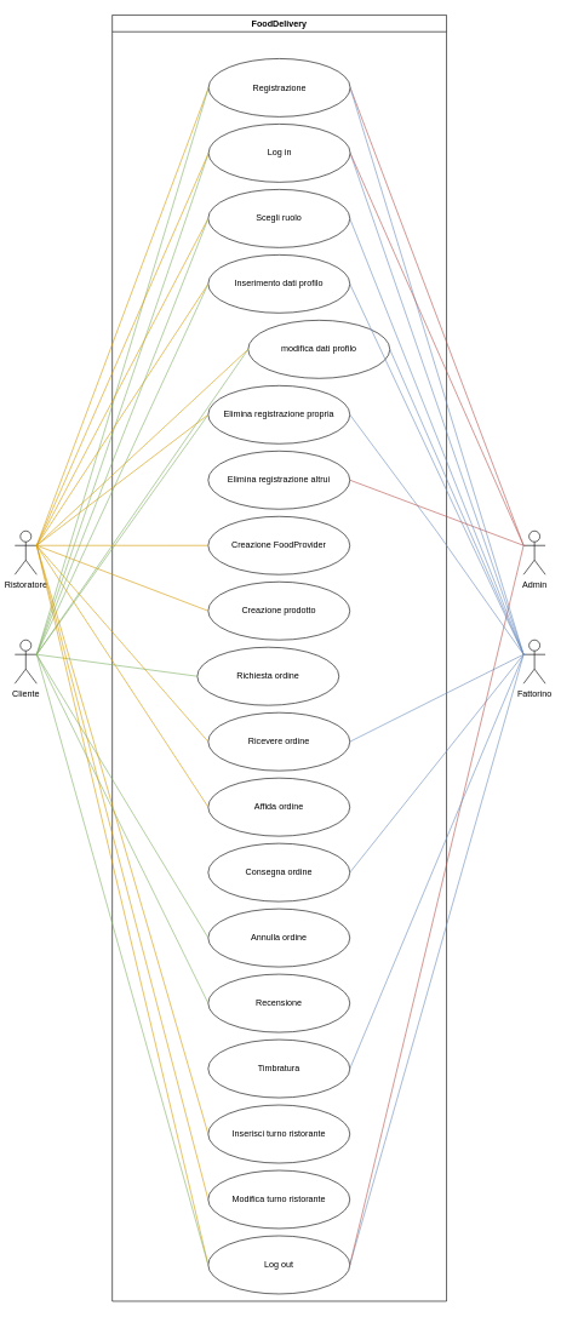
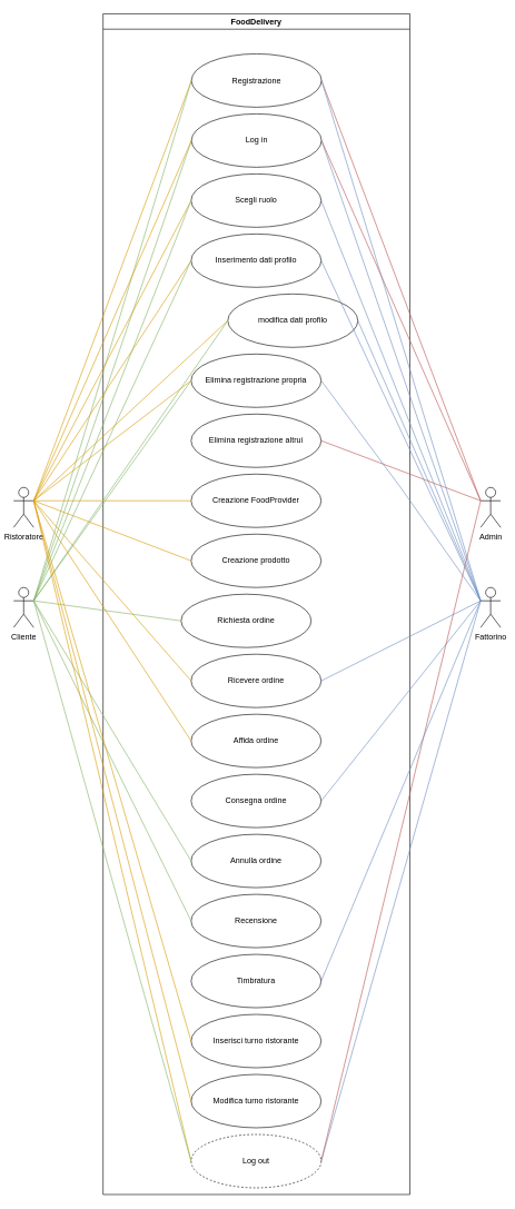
  <mxCell id="0" />
  <mxCell id="1" parent="0" />
  <mxCell id="2" value="FoodDelivery&lt;br&gt;" style="swimlane;whiteSpace=wrap;html=1;" vertex="1" parent="1"><mxGeometry x="154" y="20" width="460" height="1770" as="geometry" /></mxCell>
  <mxCell id="3" value="Registrazione" style="ellipse;whiteSpace=wrap;html=1;" vertex="1" parent="2"><mxGeometry x="132.5" y="60" width="195" height="80" as="geometry" /></mxCell>
  <mxCell id="4" value="Log in" style="ellipse;whiteSpace=wrap;html=1;" vertex="1" parent="2"><mxGeometry x="132.5" y="150" width="195" height="80" as="geometry" /></mxCell>
  <mxCell id="5" value="Inserimento dati profilo" style="ellipse;whiteSpace=wrap;html=1;" vertex="1" parent="2"><mxGeometry x="132" y="330" width="195" height="80" as="geometry" /></mxCell>
  <mxCell id="6" value="modifica dati profilo" style="ellipse;whiteSpace=wrap;html=1;" vertex="1" parent="2"><mxGeometry x="187" y="420" width="195" height="80" as="geometry" /></mxCell>
  <mxCell id="7" value="Elimina registrazione propria" style="ellipse;whiteSpace=wrap;html=1;" vertex="1" parent="2"><mxGeometry x="132" y="510" width="195" height="80" as="geometry" /></mxCell>
  <mxCell id="8" value="Elimina registrazione altrui" style="ellipse;whiteSpace=wrap;html=1;" vertex="1" parent="2"><mxGeometry x="132" y="600" width="195" height="80" as="geometry" /></mxCell>
  <mxCell id="9" value="Creazione FoodProvider" style="ellipse;whiteSpace=wrap;html=1;" vertex="1" parent="2"><mxGeometry x="132" y="690" width="195" height="80" as="geometry" /></mxCell>
  <mxCell id="10" value="Creazione prodotto" style="ellipse;whiteSpace=wrap;html=1;" vertex="1" parent="2"><mxGeometry x="132" y="780" width="195" height="80" as="geometry" /></mxCell>
  <mxCell id="11" value="Richiesta ordine" style="ellipse;whiteSpace=wrap;html=1;" vertex="1" parent="2"><mxGeometry x="117" y="870" width="195" height="80" as="geometry" /></mxCell>
  <mxCell id="12" value="Ricevere ordine" style="ellipse;whiteSpace=wrap;html=1;" vertex="1" parent="2"><mxGeometry x="132" y="960" width="195" height="80" as="geometry" /></mxCell>
  <mxCell id="13" value="Consegna ordine" style="ellipse;whiteSpace=wrap;html=1;" vertex="1" parent="2"><mxGeometry x="132" y="1140" width="195" height="80" as="geometry" /></mxCell>
  <mxCell id="14" value="Affida ordine" style="ellipse;whiteSpace=wrap;html=1;" vertex="1" parent="2"><mxGeometry x="132" y="1050" width="195" height="80" as="geometry" /></mxCell>
  <mxCell id="15" value="Annulla ordine" style="ellipse;whiteSpace=wrap;html=1;" vertex="1" parent="2"><mxGeometry x="132" y="1230" width="195" height="80" as="geometry" /></mxCell>
  <mxCell id="16" value="Recensione&lt;br&gt;" style="ellipse;whiteSpace=wrap;html=1;" vertex="1" parent="2"><mxGeometry x="132" y="1320" width="195" height="80" as="geometry" /></mxCell>
- <mxCell id="17" value="Log out" style="ellipse;whiteSpace=wrap;html=1;" vertex="1" parent="2"><mxGeometry x="132" y="1680" width="195" height="80" as="geometry" /></mxCell>
+ <mxCell id="17" value="Log out" style="ellipse;whiteSpace=wrap;html=1;dashed=1;" vertex="1" parent="2"><mxGeometry x="132" y="1680" width="195" height="80" as="geometry" /></mxCell>
  <mxCell id="18" value="Timbratura" style="ellipse;whiteSpace=wrap;html=1;" vertex="1" parent="2"><mxGeometry x="132" y="1410" width="195" height="80" as="geometry" /></mxCell>
  <mxCell id="19" value="Inserisci turno ristorante" style="ellipse;whiteSpace=wrap;html=1;" vertex="1" parent="2"><mxGeometry x="132" y="1500" width="195" height="80" as="geometry" /></mxCell>
  <mxCell id="20" value="Modifica turno ristorante" style="ellipse;whiteSpace=wrap;html=1;" vertex="1" parent="2"><mxGeometry x="132" y="1590" width="195" height="80" as="geometry" /></mxCell>
  <mxCell id="21" value="Scegli ruolo" style="ellipse;whiteSpace=wrap;html=1;" vertex="1" parent="2"><mxGeometry x="132" y="240" width="195" height="80" as="geometry" /></mxCell>
  <mxCell id="22" value="Ristoratore" style="shape=umlActor;verticalLabelPosition=bottom;verticalAlign=top;html=1;outlineConnect=0;" vertex="1" parent="1"><mxGeometry x="20" y="730" width="30" height="60" as="geometry" /></mxCell>
  <mxCell id="23" value="Cliente" style="shape=umlActor;verticalLabelPosition=bottom;verticalAlign=top;html=1;outlineConnect=0;" vertex="1" parent="1"><mxGeometry x="20" y="880" width="30" height="60" as="geometry" /></mxCell>
  <mxCell id="24" value="Fattorino" style="shape=umlActor;verticalLabelPosition=bottom;verticalAlign=top;html=1;outlineConnect=0;" vertex="1" parent="1"><mxGeometry x="720" y="880" width="30" height="60" as="geometry" /></mxCell>
  <mxCell id="25" value="Admin" style="shape=umlActor;verticalLabelPosition=bottom;verticalAlign=top;html=1;outlineConnect=0;" vertex="1" parent="1"><mxGeometry x="720" y="730" width="30" height="60" as="geometry" /></mxCell>
  <mxCell id="26" value="" style="endArrow=none;html=1;rounded=0;entryX=0;entryY=0.5;entryDx=0;entryDy=0;exitX=1;exitY=0.333;exitDx=0;exitDy=0;exitPerimeter=0;fillColor=#ffe6cc;strokeColor=#d79b00;" edge="1" parent="1" source="22" target="3"><mxGeometry width="50" height="50" relative="1" as="geometry"><mxPoint x="14" y="230" as="sourcePoint" /><mxPoint x="64" y="180" as="targetPoint" /></mxGeometry></mxCell>
  <mxCell id="27" value="" style="endArrow=none;html=1;rounded=0;exitX=1;exitY=0.333;exitDx=0;exitDy=0;exitPerimeter=0;entryX=0;entryY=0.5;entryDx=0;entryDy=0;fillColor=#d5e8d4;strokeColor=#82b366;" edge="1" parent="1" source="23" target="3"><mxGeometry width="50" height="50" relative="1" as="geometry"><mxPoint x="74" y="220" as="sourcePoint" /><mxPoint x="124" y="170" as="targetPoint" /></mxGeometry></mxCell>
  <mxCell id="28" value="" style="endArrow=none;html=1;rounded=0;exitX=0;exitY=0.333;exitDx=0;exitDy=0;exitPerimeter=0;entryX=1;entryY=0.5;entryDx=0;entryDy=0;fillColor=#f8cecc;strokeColor=#b85450;" edge="1" parent="1" source="25" target="3"><mxGeometry width="50" height="50" relative="1" as="geometry"><mxPoint x="574" y="60" as="sourcePoint" /><mxPoint x="624" y="10" as="targetPoint" /></mxGeometry></mxCell>
  <mxCell id="29" value="" style="endArrow=none;html=1;rounded=0;entryX=0;entryY=0.333;entryDx=0;entryDy=0;entryPerimeter=0;exitX=1;exitY=0.5;exitDx=0;exitDy=0;fillColor=#dae8fc;strokeColor=#6c8ebf;" edge="1" parent="1" source="3" target="24"><mxGeometry width="50" height="50" relative="1" as="geometry"><mxPoint x="364" y="190" as="sourcePoint" /><mxPoint x="414" y="140" as="targetPoint" /></mxGeometry></mxCell>
  <mxCell id="30" value="" style="endArrow=none;html=1;rounded=0;entryX=0;entryY=0.5;entryDx=0;entryDy=0;fillColor=#d5e8d4;strokeColor=#82b366;exitX=1;exitY=0.333;exitDx=0;exitDy=0;exitPerimeter=0;" edge="1" parent="1" source="23" target="4"><mxGeometry width="50" height="50" relative="1" as="geometry"><mxPoint x="74" y="300" as="sourcePoint" /><mxPoint x="164" y="290" as="targetPoint" /></mxGeometry></mxCell>
  <mxCell id="31" value="" style="endArrow=none;html=1;rounded=0;exitX=1;exitY=0.333;exitDx=0;exitDy=0;exitPerimeter=0;entryX=0;entryY=0.5;entryDx=0;entryDy=0;fillColor=#ffe6cc;strokeColor=#d79b00;" edge="1" parent="1" source="22" target="4"><mxGeometry width="50" height="50" relative="1" as="geometry"><mxPoint x="24" y="210" as="sourcePoint" /><mxPoint x="74" y="160" as="targetPoint" /></mxGeometry></mxCell>
  <mxCell id="32" value="" style="endArrow=none;html=1;rounded=0;entryX=0;entryY=0.333;entryDx=0;entryDy=0;entryPerimeter=0;exitX=1;exitY=0.5;exitDx=0;exitDy=0;fillColor=#dae8fc;strokeColor=#6c8ebf;" edge="1" parent="1" source="4" target="24"><mxGeometry width="50" height="50" relative="1" as="geometry"><mxPoint x="464" y="290" as="sourcePoint" /><mxPoint x="514" y="240" as="targetPoint" /></mxGeometry></mxCell>
  <mxCell id="33" value="" style="endArrow=none;html=1;rounded=0;entryX=0;entryY=0.333;entryDx=0;entryDy=0;entryPerimeter=0;exitX=1;exitY=0.5;exitDx=0;exitDy=0;fillColor=#f8cecc;strokeColor=#b85450;" edge="1" parent="1" source="4" target="25"><mxGeometry width="50" height="50" relative="1" as="geometry"><mxPoint x="374" y="270" as="sourcePoint" /><mxPoint x="424" y="220" as="targetPoint" /></mxGeometry></mxCell>
  <mxCell id="34" value="" style="endArrow=none;html=1;rounded=0;exitX=1;exitY=0.333;exitDx=0;exitDy=0;exitPerimeter=0;entryX=0;entryY=0.5;entryDx=0;entryDy=0;fillColor=#ffe6cc;strokeColor=#d79b00;" edge="1" parent="1" source="22" target="5"><mxGeometry width="50" height="50" relative="1" as="geometry"><mxPoint x="64" y="200" as="sourcePoint" /><mxPoint x="114" y="150" as="targetPoint" /></mxGeometry></mxCell>
  <mxCell id="35" value="" style="endArrow=none;html=1;rounded=0;exitX=1;exitY=0.333;exitDx=0;exitDy=0;exitPerimeter=0;entryX=0;entryY=0.5;entryDx=0;entryDy=0;fillColor=#d5e8d4;strokeColor=#82b366;" edge="1" parent="1" source="23" target="5"><mxGeometry width="50" height="50" relative="1" as="geometry"><mxPoint x="14" y="210" as="sourcePoint" /><mxPoint x="64" y="160" as="targetPoint" /></mxGeometry></mxCell>
  <mxCell id="36" value="" style="endArrow=none;html=1;rounded=0;entryX=0;entryY=0.333;entryDx=0;entryDy=0;entryPerimeter=0;exitX=1;exitY=0.5;exitDx=0;exitDy=0;fillColor=#dae8fc;strokeColor=#6c8ebf;" edge="1" parent="1" source="5" target="24"><mxGeometry width="50" height="50" relative="1" as="geometry"><mxPoint x="474" y="290" as="sourcePoint" /><mxPoint x="524" y="240" as="targetPoint" /></mxGeometry></mxCell>
  <mxCell id="37" value="" style="endArrow=none;html=1;rounded=0;exitX=1;exitY=0.333;exitDx=0;exitDy=0;exitPerimeter=0;entryX=0;entryY=0.5;entryDx=0;entryDy=0;fillColor=#ffe6cc;strokeColor=#d79b00;" edge="1" parent="1" source="22" target="6"><mxGeometry width="50" height="50" relative="1" as="geometry"><mxPoint x="64" y="220" as="sourcePoint" /><mxPoint x="114" y="170" as="targetPoint" /></mxGeometry></mxCell>
  <mxCell id="38" value="" style="endArrow=none;html=1;rounded=0;exitX=1;exitY=0.333;exitDx=0;exitDy=0;exitPerimeter=0;entryX=0;entryY=0.5;entryDx=0;entryDy=0;fillColor=#d5e8d4;strokeColor=#82b366;" edge="1" parent="1" source="23" target="6"><mxGeometry width="50" height="50" relative="1" as="geometry"><mxPoint x="134" y="350" as="sourcePoint" /><mxPoint x="184" y="300" as="targetPoint" /></mxGeometry></mxCell>
  <mxCell id="39" value="" style="endArrow=none;html=1;rounded=0;entryX=0;entryY=0.333;entryDx=0;entryDy=0;entryPerimeter=0;exitX=1;exitY=0.5;exitDx=0;exitDy=0;fillColor=#dae8fc;strokeColor=#6c8ebf;" edge="1" parent="1" source="6" target="24"><mxGeometry width="50" height="50" relative="1" as="geometry"><mxPoint x="434" y="350" as="sourcePoint" /><mxPoint x="484" y="300" as="targetPoint" /></mxGeometry></mxCell>
  <mxCell id="40" value="" style="endArrow=none;html=1;rounded=0;exitX=1;exitY=0.333;exitDx=0;exitDy=0;exitPerimeter=0;entryX=0;entryY=0.5;entryDx=0;entryDy=0;fillColor=#d5e8d4;strokeColor=#82b366;" edge="1" parent="1" source="23" target="7"><mxGeometry width="50" height="50" relative="1" as="geometry"><mxPoint x="234" y="440" as="sourcePoint" /><mxPoint x="284" y="390" as="targetPoint" /></mxGeometry></mxCell>
  <mxCell id="41" value="" style="endArrow=none;html=1;rounded=0;exitX=1;exitY=0.5;exitDx=0;exitDy=0;entryX=0;entryY=0.333;entryDx=0;entryDy=0;entryPerimeter=0;fillColor=#dae8fc;strokeColor=#6c8ebf;" edge="1" parent="1" source="7" target="24"><mxGeometry width="50" height="50" relative="1" as="geometry"><mxPoint x="484" y="370" as="sourcePoint" /><mxPoint x="534" y="320" as="targetPoint" /><Array as="points"><mxPoint x="600" y="730" /></Array></mxGeometry></mxCell>
  <mxCell id="42" value="" style="endArrow=none;html=1;rounded=0;exitX=1;exitY=0.333;exitDx=0;exitDy=0;exitPerimeter=0;entryX=0;entryY=0.5;entryDx=0;entryDy=0;fillColor=#ffe6cc;strokeColor=#d79b00;" edge="1" parent="1" source="22" target="7"><mxGeometry width="50" height="50" relative="1" as="geometry"><mxPoint x="64" y="250" as="sourcePoint" /><mxPoint x="114" y="200" as="targetPoint" /></mxGeometry></mxCell>
  <mxCell id="43" value="" style="endArrow=none;html=1;rounded=0;entryX=0;entryY=0.333;entryDx=0;entryDy=0;entryPerimeter=0;exitX=1;exitY=0.5;exitDx=0;exitDy=0;fillColor=#f8cecc;strokeColor=#b85450;" edge="1" parent="1" source="8" target="25"><mxGeometry width="50" height="50" relative="1" as="geometry"><mxPoint x="644" y="230" as="sourcePoint" /><mxPoint x="694" y="180" as="targetPoint" /></mxGeometry></mxCell>
  <mxCell id="44" value="" style="endArrow=none;html=1;rounded=0;exitX=1;exitY=0.333;exitDx=0;exitDy=0;exitPerimeter=0;entryX=0;entryY=0.5;entryDx=0;entryDy=0;fillColor=#ffe6cc;strokeColor=#d79b00;" edge="1" parent="1" source="22" target="9"><mxGeometry width="50" height="50" relative="1" as="geometry"><mxPoint x="74" y="230" as="sourcePoint" /><mxPoint x="124" y="180" as="targetPoint" /></mxGeometry></mxCell>
  <mxCell id="45" value="" style="endArrow=none;html=1;rounded=0;exitX=1;exitY=0.333;exitDx=0;exitDy=0;exitPerimeter=0;entryX=0;entryY=0.5;entryDx=0;entryDy=0;fillColor=#ffe6cc;strokeColor=#d79b00;" edge="1" parent="1" source="22" target="10"><mxGeometry width="50" height="50" relative="1" as="geometry"><mxPoint x="64" y="230" as="sourcePoint" /><mxPoint x="114" y="180" as="targetPoint" /></mxGeometry></mxCell>
  <mxCell id="46" value="" style="endArrow=none;html=1;rounded=0;exitX=1;exitY=0.333;exitDx=0;exitDy=0;exitPerimeter=0;entryX=0;entryY=0.5;entryDx=0;entryDy=0;fillColor=#d5e8d4;strokeColor=#82b366;" edge="1" parent="1" source="23" target="11"><mxGeometry width="50" height="50" relative="1" as="geometry"><mxPoint x="124" y="470" as="sourcePoint" /><mxPoint x="174" y="420" as="targetPoint" /></mxGeometry></mxCell>
  <mxCell id="47" value="" style="endArrow=none;html=1;rounded=0;exitX=1;exitY=0.333;exitDx=0;exitDy=0;exitPerimeter=0;fillColor=#ffe6cc;strokeColor=#d79b00;entryX=0;entryY=0.5;entryDx=0;entryDy=0;" edge="1" parent="1" source="22" target="12"><mxGeometry width="50" height="50" relative="1" as="geometry"><mxPoint x="24" y="270" as="sourcePoint" /><mxPoint x="74" y="220" as="targetPoint" /></mxGeometry></mxCell>
  <mxCell id="48" value="" style="endArrow=none;html=1;rounded=0;entryX=0;entryY=0.333;entryDx=0;entryDy=0;entryPerimeter=0;fillColor=#dae8fc;strokeColor=#6c8ebf;exitX=1;exitY=0.5;exitDx=0;exitDy=0;" edge="1" parent="1" source="12" target="24"><mxGeometry width="50" height="50" relative="1" as="geometry"><mxPoint x="624" y="410" as="sourcePoint" /><mxPoint x="674" y="360" as="targetPoint" /></mxGeometry></mxCell>
  <mxCell id="49" value="" style="endArrow=none;html=1;rounded=0;entryX=0;entryY=0.333;entryDx=0;entryDy=0;entryPerimeter=0;fillColor=#dae8fc;strokeColor=#6c8ebf;exitX=1;exitY=0.5;exitDx=0;exitDy=0;" edge="1" parent="1" source="13" target="24"><mxGeometry width="50" height="50" relative="1" as="geometry"><mxPoint x="514" y="460" as="sourcePoint" /><mxPoint x="564" y="410" as="targetPoint" /></mxGeometry></mxCell>
  <mxCell id="50" value="" style="endArrow=none;html=1;rounded=0;entryX=1;entryY=0.333;entryDx=0;entryDy=0;entryPerimeter=0;fillColor=#ffe6cc;strokeColor=#d79b00;exitX=0;exitY=0.5;exitDx=0;exitDy=0;" edge="1" parent="1" source="14" target="22"><mxGeometry width="50" height="50" relative="1" as="geometry"><mxPoint x="-16" y="190" as="sourcePoint" /><mxPoint x="34" y="140" as="targetPoint" /></mxGeometry></mxCell>
  <mxCell id="51" value="" style="endArrow=none;html=1;rounded=0;exitX=1;exitY=0.333;exitDx=0;exitDy=0;exitPerimeter=0;fillColor=#d5e8d4;strokeColor=#82b366;entryX=0;entryY=0.5;entryDx=0;entryDy=0;" edge="1" parent="1" source="23" target="15"><mxGeometry width="50" height="50" relative="1" as="geometry"><mxPoint x="74" y="480" as="sourcePoint" /><mxPoint x="124" y="430" as="targetPoint" /></mxGeometry></mxCell>
  <mxCell id="52" value="" style="endArrow=none;html=1;rounded=0;exitX=1;exitY=0.333;exitDx=0;exitDy=0;exitPerimeter=0;entryX=0;entryY=0.5;entryDx=0;entryDy=0;fillColor=#d5e8d4;strokeColor=#82b366;" edge="1" parent="1" source="23" target="16"><mxGeometry width="50" height="50" relative="1" as="geometry"><mxPoint x="44" y="440" as="sourcePoint" /><mxPoint x="94" y="390" as="targetPoint" /></mxGeometry></mxCell>
  <mxCell id="53" value="" style="endArrow=none;html=1;rounded=0;entryX=1;entryY=0.333;entryDx=0;entryDy=0;entryPerimeter=0;exitX=0;exitY=0.5;exitDx=0;exitDy=0;fillColor=#ffe6cc;strokeColor=#d79b00;" edge="1" parent="1" source="17" target="22"><mxGeometry width="50" height="50" relative="1" as="geometry"><mxPoint x="-6" y="270" as="sourcePoint" /><mxPoint x="44" y="220" as="targetPoint" /></mxGeometry></mxCell>
  <mxCell id="54" value="" style="endArrow=none;html=1;rounded=0;entryX=1;entryY=0.333;entryDx=0;entryDy=0;entryPerimeter=0;exitX=0;exitY=0.5;exitDx=0;exitDy=0;fillColor=#d5e8d4;strokeColor=#82b366;" edge="1" parent="1" source="17" target="23"><mxGeometry width="50" height="50" relative="1" as="geometry"><mxPoint x="-16" y="440" as="sourcePoint" /><mxPoint x="34" y="390" as="targetPoint" /></mxGeometry></mxCell>
  <mxCell id="55" value="" style="endArrow=none;html=1;rounded=0;entryX=0;entryY=0.333;entryDx=0;entryDy=0;entryPerimeter=0;exitX=1;exitY=0.5;exitDx=0;exitDy=0;fillColor=#dae8fc;strokeColor=#6c8ebf;" edge="1" parent="1" source="17" target="24"><mxGeometry width="50" height="50" relative="1" as="geometry"><mxPoint x="754" y="460" as="sourcePoint" /><mxPoint x="804" y="410" as="targetPoint" /></mxGeometry></mxCell>
  <mxCell id="56" value="" style="endArrow=none;html=1;rounded=0;entryX=0;entryY=0.333;entryDx=0;entryDy=0;entryPerimeter=0;exitX=1;exitY=0.5;exitDx=0;exitDy=0;fillColor=#f8cecc;strokeColor=#b85450;" edge="1" parent="1" source="17" target="25"><mxGeometry width="50" height="50" relative="1" as="geometry"><mxPoint x="694" y="210" as="sourcePoint" /><mxPoint x="674" y="180" as="targetPoint" /></mxGeometry></mxCell>
  <mxCell id="57" value="" style="endArrow=none;html=1;rounded=0;exitX=0;exitY=0.333;exitDx=0;exitDy=0;exitPerimeter=0;entryX=1;entryY=0.5;entryDx=0;entryDy=0;fillColor=#dae8fc;strokeColor=#6c8ebf;" edge="1" parent="1" source="24" target="18"><mxGeometry width="50" height="50" relative="1" as="geometry"><mxPoint x="714" y="200" as="sourcePoint" /><mxPoint x="764" y="150" as="targetPoint" /></mxGeometry></mxCell>
  <mxCell id="58" value="" style="endArrow=none;html=1;rounded=0;entryX=1;entryY=0.333;entryDx=0;entryDy=0;entryPerimeter=0;exitX=0;exitY=0.5;exitDx=0;exitDy=0;fillColor=#ffe6cc;strokeColor=#d79b00;" edge="1" parent="1" source="19" target="22"><mxGeometry width="50" height="50" relative="1" as="geometry"><mxPoint x="-20" y="1060" as="sourcePoint" /><mxPoint x="30" y="1010" as="targetPoint" /></mxGeometry></mxCell>
  <mxCell id="59" value="" style="endArrow=none;html=1;rounded=0;entryX=1;entryY=0.333;entryDx=0;entryDy=0;entryPerimeter=0;exitX=0;exitY=0.5;exitDx=0;exitDy=0;fillColor=#ffe6cc;strokeColor=#d79b00;" edge="1" parent="1" source="20" target="22"><mxGeometry width="50" height="50" relative="1" as="geometry"><mxPoint x="-70" y="830" as="sourcePoint" /><mxPoint x="64" y="710" as="targetPoint" /></mxGeometry></mxCell>
  <mxCell id="60" value="" style="endArrow=none;html=1;rounded=0;fillColor=#ffe6cc;strokeColor=#d79b00;exitX=1;exitY=0.333;exitDx=0;exitDy=0;exitPerimeter=0;entryX=0;entryY=0.5;entryDx=0;entryDy=0;" edge="1" parent="1" source="22" target="21"><mxGeometry width="50" height="50" relative="1" as="geometry"><mxPoint x="-90" y="700" as="sourcePoint" /><mxPoint x="-40" y="650" as="targetPoint" /></mxGeometry></mxCell>
  <mxCell id="61" value="" style="endArrow=none;html=1;rounded=0;fillColor=#d5e8d4;strokeColor=#82b366;exitX=1;exitY=0.333;exitDx=0;exitDy=0;exitPerimeter=0;entryX=0;entryY=0.5;entryDx=0;entryDy=0;" edge="1" parent="1" source="23" target="21"><mxGeometry width="50" height="50" relative="1" as="geometry"><mxPoint x="-170" y="610" as="sourcePoint" /><mxPoint x="-120" y="560" as="targetPoint" /></mxGeometry></mxCell>
  <mxCell id="62" value="" style="endArrow=none;html=1;rounded=0;exitX=0;exitY=0.333;exitDx=0;exitDy=0;exitPerimeter=0;fillColor=#dae8fc;strokeColor=#6c8ebf;entryX=1;entryY=0.5;entryDx=0;entryDy=0;" edge="1" parent="1" source="24" target="21"><mxGeometry width="50" height="50" relative="1" as="geometry"><mxPoint x="-280" y="640" as="sourcePoint" /><mxPoint x="-230" y="590" as="targetPoint" /></mxGeometry></mxCell>
